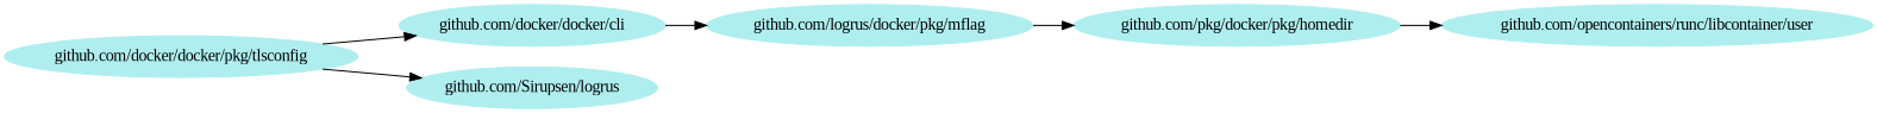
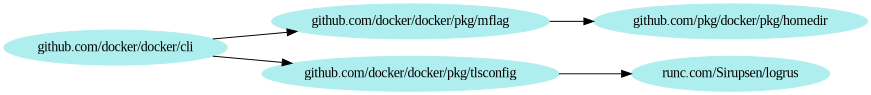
  digraph {
    fontname="Liberation Serif"
    rankdir=LR
    node [color=paleturquoise fontname="Liberation Serif" style=filled]
    edge [fontname="Liberation Serif"]
    n1 [label="github.com/docker/docker/cli"]
-   n2 [label="github.com/logrus/docker/pkg/mflag"]
+   n2 [label="github.com/docker/docker/pkg/mflag"]
    n3 [label="github.com/docker/docker/pkg/tlsconfig"]
    n4 [label="github.com/pkg/docker/pkg/homedir"]
-   n5 [label="github.com/Sirupsen/logrus"]
-   n6 [label="github.com/opencontainers/runc/libcontainer/user"]
+   n5 [label="runc.com/Sirupsen/logrus"]
    n1 -> n2
-   n3 -> n1
+   n1 -> n3
    n2 -> n4
    n3 -> n5
-   n4 -> n6
  }
